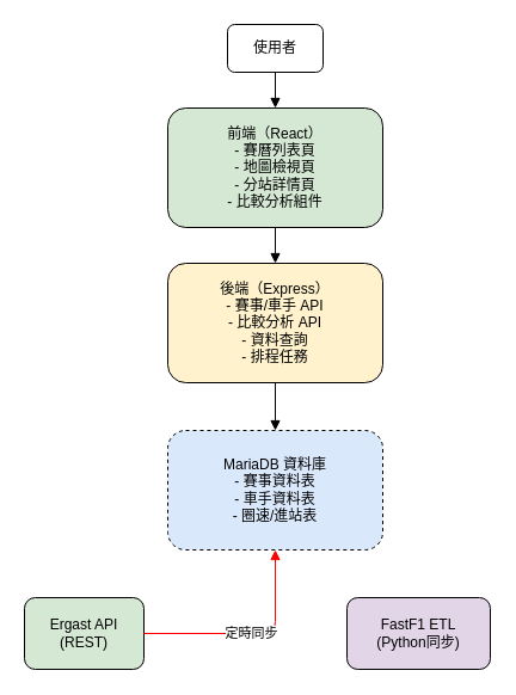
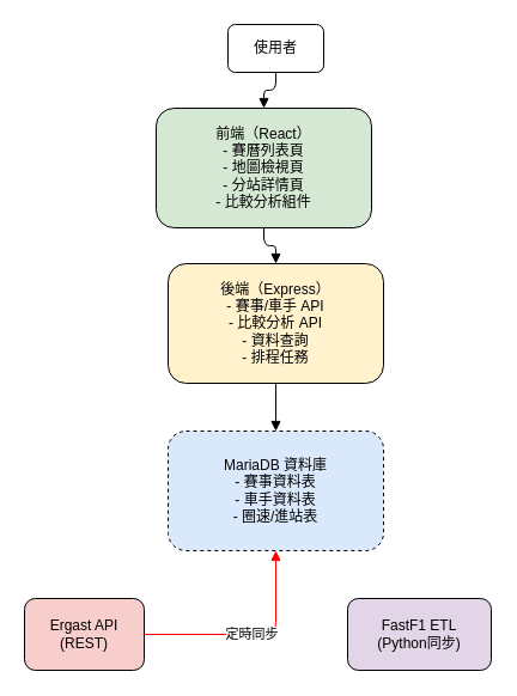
  <mxCell id="0" />
  <mxCell id="1" parent="0" />
  <mxCell id="2" value="使用者" style="rounded=1;whiteSpace=wrap;html=1;fillColor=#FFFFFF;strokeColor=#000000;" vertex="1" parent="1"><mxGeometry x="190" y="20" width="80" height="40" as="geometry" /></mxCell>
- <mxCell id="3" value="前端（React）&#10;- 賽曆列表頁&#10;- 地圖檢視頁&#10;- 分站詳情頁&#10;- 比較分析組件" style="rounded=1;whiteSpace=wrap;html=1;fillColor=#D5E8D4;strokeColor=#000000;" vertex="1" parent="1"><mxGeometry x="140" y="90" width="180" height="100" as="geometry" /></mxCell>
+ <mxCell id="3" value="前端（React）&#10;- 賽曆列表頁&#10;- 地圖檢視頁&#10;- 分站詳情頁&#10;- 比較分析組件" style="rounded=1;whiteSpace=wrap;html=1;fillColor=#D5E8D4;strokeColor=#000000;" vertex="1" parent="1"><mxGeometry x="130" y="90" width="180" height="100" as="geometry" /></mxCell>
  <mxCell id="4" value="後端（Express）&#10;- 賽事/車手 API&#10;- 比較分析 API&#10;- 資料查詢&#10;- 排程任務" style="rounded=1;whiteSpace=wrap;html=1;fillColor=#FFF2CC;strokeColor=#000000;" vertex="1" parent="1"><mxGeometry x="140" y="220" width="180" height="100" as="geometry" /></mxCell>
  <mxCell id="5" value="MariaDB 資料庫&#10;- 賽事資料表&#10;- 車手資料表&#10;- 圈速/進站表" style="rounded=1;whiteSpace=wrap;html=1;fillColor=#DAE8FC;strokeColor=#000000;dashed=1;" vertex="1" parent="1"><mxGeometry x="140" y="360" width="180" height="100" as="geometry" /></mxCell>
- <mxCell id="6" value="Ergast API&#10;(REST)" style="rounded=1;whiteSpace=wrap;html=1;fillColor=#d5e8d4;strokeColor=#000000;" vertex="1" parent="1"><mxGeometry x="20" y="500" width="100" height="60" as="geometry" /></mxCell>
+ <mxCell id="6" value="Ergast API&#10;(REST)" style="rounded=1;whiteSpace=wrap;html=1;fillColor=#F8CECC;strokeColor=#000000;" vertex="1" parent="1"><mxGeometry x="20" y="500" width="100" height="60" as="geometry" /></mxCell>
  <mxCell id="7" value="FastF1 ETL&#10;(Python同步)" style="rounded=1;whiteSpace=wrap;html=1;fillColor=#E1D5E7;strokeColor=#000000;" vertex="1" parent="1"><mxGeometry x="290" y="500" width="120" height="60" as="geometry" /></mxCell>
  <mxCell id="8" style="edgeStyle=orthogonalEdgeStyle;endArrow=block;html=1;strokeColor=#000000;" edge="1" parent="1" source="2" target="3"><mxGeometry relative="1" as="geometry" /></mxCell>
  <mxCell id="9" style="edgeStyle=orthogonalEdgeStyle;endArrow=block;html=1;strokeColor=#000000;" edge="1" parent="1" source="3" target="4"><mxGeometry relative="1" as="geometry" /></mxCell>
  <mxCell id="10" style="edgeStyle=orthogonalEdgeStyle;endArrow=block;html=1;strokeColor=#000000;" edge="1" parent="1" source="4" target="5"><mxGeometry relative="1" as="geometry" /></mxCell>
  <mxCell id="11" value="定時同步" style="edgeStyle=orthogonalEdgeStyle;endArrow=block;html=1;strokeColor=#F00;" edge="1" parent="1" source="6" target="5"><mxGeometry relative="1" as="geometry" /></mxCell>
